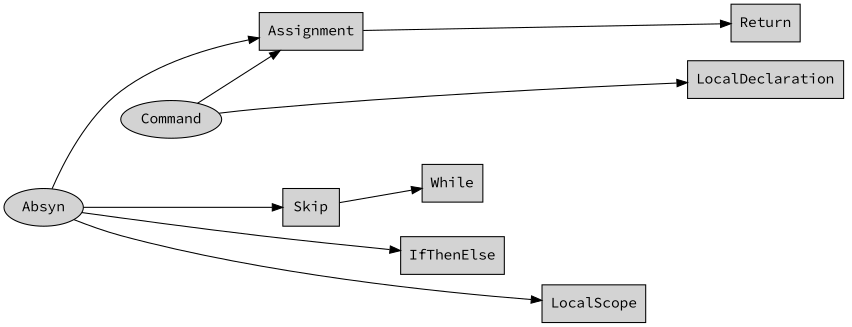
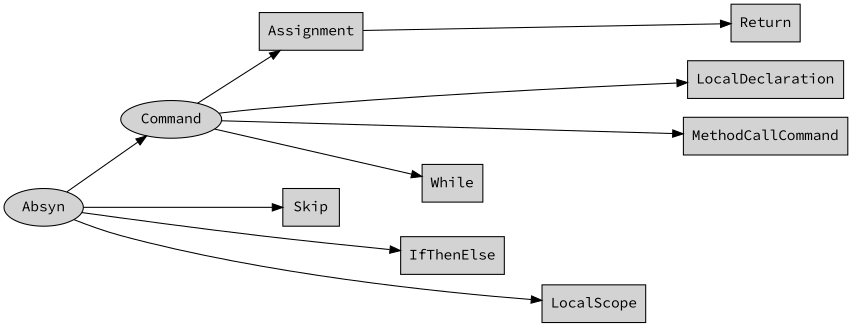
  digraph {
    fontname="Source Code Pro"
    rankdir=LR
    node [fontname="Source Code Pro" style=filled shape=box]
    edge [fontname="Source Code Pro" minlen=4]
    n1 [label=Absyn shape=""]
    n2 [label=Command shape=""]
    n3 [label=IfThenElse]
    n4 [label=LocalScope]
    n5 [label=Skip]
    n6 [label=Assignment]
    n7 [label=LocalDeclaration]
+   n8 [label=MethodCallCommand]
    n9 [label=While]
    n10 [label=Return]
-   n1 -> n6 [minlen=""]
+   n1 -> n2 [minlen=""]
    n1 -> n3 [minlen=3]
    n1 -> n4
    n1 -> n5 [minlen=2]
    n2 -> n6 [minlen=1]
    n2 -> n7
-   n5 -> n9 [minlen=1]
+   n2 -> n8
+   n2 -> n9 [minlen=1]
    n6 -> n10 [minlen=3]
  }
